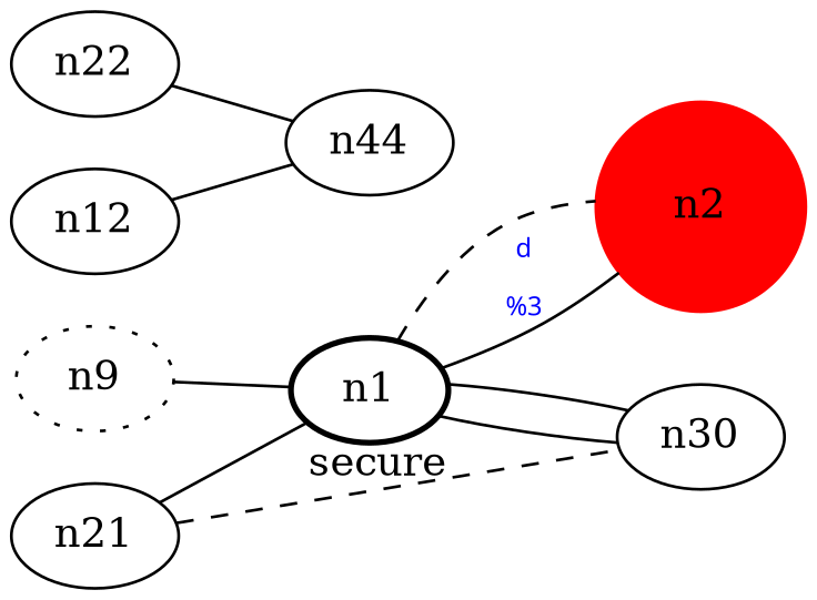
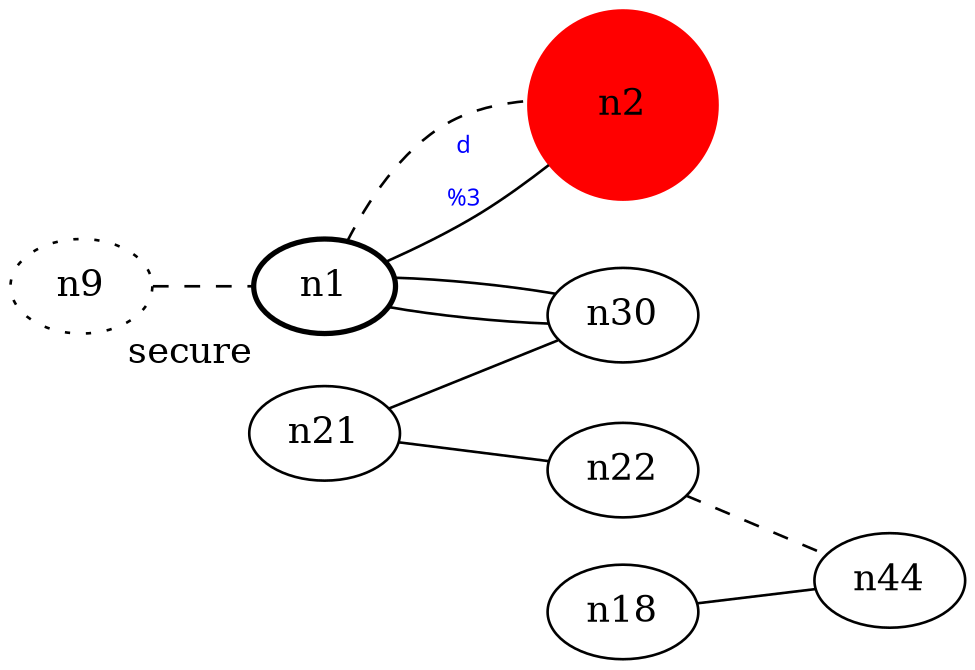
  graph {
    fontcolor=blue
    rankdir=LR
    n0 [fillcolor="#123456" label=n9 style=dotted]
    n1 [style=bold xlabel=secure]
    n2 [color=red height=1 style=filled width=1]
    n33 [label=n30]
    n11 [label=n21]
    n22
    n44
-   n12
-   n0 -- n1 [style=solid]
+   n12 [label=n18]
+   n0 -- n1 [style=dashed]
    n1 -- n2 [style=dashed]
    n1 -- n2 [fontcolor=blue fontname="comic sans" fontsize=9 label="d\n\l\G"]
    n1 -- n33
    n33 -- n1
-   n11 -- n33 [style=dashed]
-   n11 -- n1
-   n22 -- n44
+   n11 -- n33
+   n11 -- n22
+   n22 -- n44 [style=dashed]
    n12 -- n44
  }
